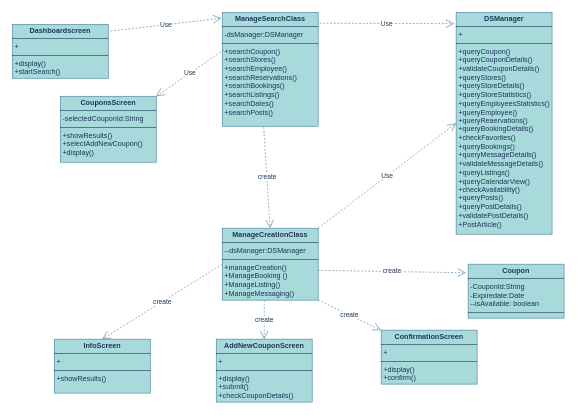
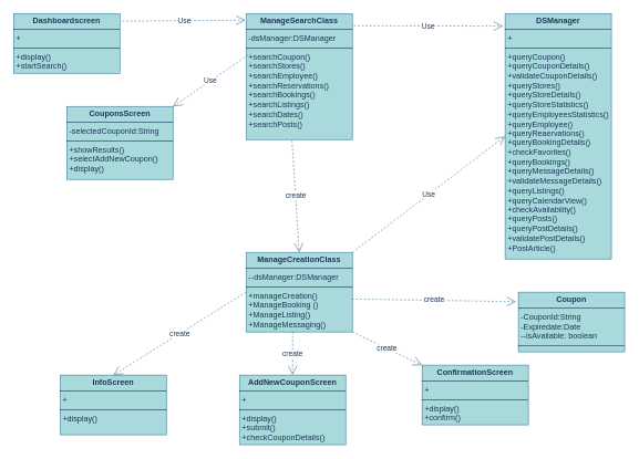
  <mxCell id="0" />
  <mxCell id="1" parent="0" />
- <mxCell id="2" value="&lt;p style=&quot;margin:0px;margin-top:4px;text-align:center;&quot;&gt;&lt;b&gt;Dashboardscreen&lt;/b&gt;&lt;/p&gt;&lt;hr size=&quot;1&quot; style=&quot;border-style:solid;&quot;&gt;&lt;p style=&quot;margin:0px;margin-left:4px;&quot;&gt;+&lt;/p&gt;&lt;hr size=&quot;1&quot; style=&quot;border-style:solid;&quot;&gt;&lt;p style=&quot;margin:0px;margin-left:4px;&quot;&gt;+&lt;span style=&quot;background-color: transparent;&quot;&gt;display()&lt;/span&gt;&lt;/p&gt;&lt;p style=&quot;margin:0px;margin-left:4px;&quot;&gt;+startSearch()&lt;/p&gt;" style="verticalAlign=top;align=left;overflow=fill;html=1;whiteSpace=wrap;strokeColor=#457B9D;fontColor=#1D3557;fillColor=#A8DADC;" parent="1" vertex="1"><mxGeometry x="20" y="40" width="160" height="90" as="geometry" /></mxCell>
+ <mxCell id="2" value="&lt;p style=&quot;margin:0px;margin-top:4px;text-align:center;&quot;&gt;&lt;b&gt;Dashboardscreen&lt;/b&gt;&lt;/p&gt;&lt;hr size=&quot;1&quot; style=&quot;border-style:solid;&quot;&gt;&lt;p style=&quot;margin:0px;margin-left:4px;&quot;&gt;+&lt;/p&gt;&lt;hr size=&quot;1&quot; style=&quot;border-style:solid;&quot;&gt;&lt;p style=&quot;margin:0px;margin-left:4px;&quot;&gt;+&lt;span style=&quot;background-color: transparent;&quot;&gt;display()&lt;/span&gt;&lt;/p&gt;&lt;p style=&quot;margin:0px;margin-left:4px;&quot;&gt;+startSearch()&lt;/p&gt;" style="verticalAlign=top;align=left;overflow=fill;html=1;whiteSpace=wrap;strokeColor=#457B9D;fontColor=#1D3557;fillColor=#A8DADC;" parent="1" vertex="1"><mxGeometry x="20" y="20" width="160" height="90" as="geometry" /></mxCell>
  <mxCell id="3" value="&lt;p style=&quot;margin:0px;margin-top:4px;text-align:center;&quot;&gt;&lt;b&gt;ManageSearchClass&lt;/b&gt;&lt;/p&gt;&lt;hr size=&quot;1&quot; style=&quot;border-style:solid;&quot;&gt;&lt;p style=&quot;margin:0px;margin-left:4px;&quot;&gt;-dsManager:DSManager&lt;/p&gt;&lt;hr size=&quot;1&quot; style=&quot;border-style:solid;&quot;&gt;&lt;p style=&quot;margin:0px;margin-left:4px;&quot;&gt;+&lt;span style=&quot;background-color: transparent;&quot;&gt;searchCoupon()&lt;/span&gt;&lt;/p&gt;&lt;p style=&quot;margin:0px;margin-left:4px;&quot;&gt;+searchStores()&lt;/p&gt;&lt;p style=&quot;margin:0px;margin-left:4px;&quot;&gt;+searchEmployee()&lt;/p&gt;&lt;p style=&quot;margin:0px;margin-left:4px;&quot;&gt;+searchReservations()&lt;/p&gt;&lt;p style=&quot;margin:0px;margin-left:4px;&quot;&gt;+searchBookings()&lt;/p&gt;&lt;p style=&quot;margin:0px;margin-left:4px;&quot;&gt;+searchListings()&lt;/p&gt;&lt;p style=&quot;margin:0px;margin-left:4px;&quot;&gt;+searchDates()&lt;/p&gt;&lt;p style=&quot;margin:0px;margin-left:4px;&quot;&gt;+searchPosts()&lt;/p&gt;" style="verticalAlign=top;align=left;overflow=fill;html=1;whiteSpace=wrap;strokeColor=#457B9D;fontColor=#1D3557;fillColor=#A8DADC;" parent="1" vertex="1"><mxGeometry x="370" y="20" width="160" height="190" as="geometry" /></mxCell>
  <mxCell id="4" value="&lt;p style=&quot;margin:0px;margin-top:4px;text-align:center;&quot;&gt;&lt;b&gt;CouponsScreen&lt;/b&gt;&lt;/p&gt;&lt;hr size=&quot;1&quot; style=&quot;border-style:solid;&quot;&gt;&lt;p style=&quot;margin:0px;margin-left:4px;&quot;&gt;-selectedCouponId:String&lt;/p&gt;&lt;hr size=&quot;1&quot; style=&quot;border-style:solid;&quot;&gt;&lt;p style=&quot;margin:0px;margin-left:4px;&quot;&gt;+&lt;span style=&quot;background-color: transparent;&quot;&gt;showResults()&lt;/span&gt;&lt;/p&gt;&lt;p style=&quot;margin:0px;margin-left:4px;&quot;&gt;+selectAddNewCoupon()&lt;/p&gt;&lt;p style=&quot;margin:0px;margin-left:4px;&quot;&gt;+display()&lt;/p&gt;" style="verticalAlign=top;align=left;overflow=fill;html=1;whiteSpace=wrap;strokeColor=#457B9D;fontColor=#1D3557;fillColor=#A8DADC;" parent="1" vertex="1"><mxGeometry x="100" y="160" width="160" height="110" as="geometry" /></mxCell>
  <mxCell id="5" value="&lt;p style=&quot;margin:0px;margin-top:4px;text-align:center;&quot;&gt;&lt;b&gt;AddNewCouponScreen&lt;/b&gt;&lt;/p&gt;&lt;hr size=&quot;1&quot; style=&quot;border-style:solid;&quot;&gt;&lt;p style=&quot;margin:0px;margin-left:4px;&quot;&gt;+&amp;nbsp;&lt;/p&gt;&lt;hr size=&quot;1&quot; style=&quot;border-style:solid;&quot;&gt;&lt;p style=&quot;margin:0px;margin-left:4px;&quot;&gt;+&lt;span style=&quot;background-color: transparent;&quot;&gt;display()&lt;/span&gt;&lt;/p&gt;&lt;p style=&quot;margin:0px;margin-left:4px;&quot;&gt;+submit()&lt;/p&gt;&lt;p style=&quot;margin:0px;margin-left:4px;&quot;&gt;+checkCouponDetails()&lt;/p&gt;" style="verticalAlign=top;align=left;overflow=fill;html=1;whiteSpace=wrap;strokeColor=#457B9D;fontColor=#1D3557;fillColor=#A8DADC;" parent="1" vertex="1"><mxGeometry x="360" y="565" width="160" height="105" as="geometry" /></mxCell>
  <mxCell id="6" value="&lt;p style=&quot;margin:0px;margin-top:4px;text-align:center;&quot;&gt;&lt;b&gt;ConfirmationScreen&lt;/b&gt;&lt;/p&gt;&lt;hr size=&quot;1&quot; style=&quot;border-style:solid;&quot;&gt;&lt;p style=&quot;margin:0px;margin-left:4px;&quot;&gt;+&lt;/p&gt;&lt;hr size=&quot;1&quot; style=&quot;border-style:solid;&quot;&gt;&lt;p style=&quot;margin:0px;margin-left:4px;&quot;&gt;+&lt;span style=&quot;background-color: transparent;&quot;&gt;display()&lt;/span&gt;&lt;/p&gt;&lt;p style=&quot;margin:0px;margin-left:4px;&quot;&gt;+confirm()&lt;/p&gt;&lt;div&gt;&lt;br&gt;&lt;/div&gt;" style="verticalAlign=top;align=left;overflow=fill;html=1;whiteSpace=wrap;strokeColor=#457B9D;fontColor=#1D3557;fillColor=#A8DADC;" parent="1" vertex="1"><mxGeometry x="635" y="550" width="160" height="90" as="geometry" /></mxCell>
- <mxCell id="7" value="&lt;p style=&quot;margin:0px;margin-top:4px;text-align:center;&quot;&gt;&lt;b&gt;InfoScreen&lt;/b&gt;&lt;/p&gt;&lt;hr size=&quot;1&quot; style=&quot;border-style:solid;&quot;&gt;&lt;p style=&quot;margin:0px;margin-left:4px;&quot;&gt;+&lt;/p&gt;&lt;hr size=&quot;1&quot; style=&quot;border-style:solid;&quot;&gt;&lt;p style=&quot;margin:0px;margin-left:4px;&quot;&gt;+showResults()&lt;/p&gt;" style="verticalAlign=top;align=left;overflow=fill;html=1;whiteSpace=wrap;strokeColor=#457B9D;fontColor=#1D3557;fillColor=#A8DADC;" parent="1" vertex="1"><mxGeometry x="90" y="565" width="160" height="90" as="geometry" /></mxCell>
+ <mxCell id="7" value="&lt;p style=&quot;margin:0px;margin-top:4px;text-align:center;&quot;&gt;&lt;b&gt;InfoScreen&lt;/b&gt;&lt;/p&gt;&lt;hr size=&quot;1&quot; style=&quot;border-style:solid;&quot;&gt;&lt;p style=&quot;margin:0px;margin-left:4px;&quot;&gt;+&lt;/p&gt;&lt;hr size=&quot;1&quot; style=&quot;border-style:solid;&quot;&gt;&lt;p style=&quot;margin:0px;margin-left:4px;&quot;&gt;+display()&lt;/p&gt;" style="verticalAlign=top;align=left;overflow=fill;html=1;whiteSpace=wrap;strokeColor=#457B9D;fontColor=#1D3557;fillColor=#A8DADC;" parent="1" vertex="1"><mxGeometry x="90" y="565" width="160" height="90" as="geometry" /></mxCell>
  <mxCell id="8" value="&lt;p style=&quot;margin:0px;margin-top:4px;text-align:center;&quot;&gt;&lt;b&gt;ManageCreationClass&lt;/b&gt;&lt;/p&gt;&lt;hr size=&quot;1&quot; style=&quot;border-style:solid;&quot;&gt;&lt;p style=&quot;margin:0px;margin-left:4px;&quot;&gt;-&lt;span style=&quot;background-color: transparent; color: light-dark(rgb(29, 53, 87), rgb(176, 196, 226));&quot;&gt;-dsManager:DSManager&lt;/span&gt;&lt;/p&gt;&lt;hr size=&quot;1&quot; style=&quot;border-style:solid;&quot;&gt;&lt;p style=&quot;margin:0px;margin-left:4px;&quot;&gt;+manageCreation()&lt;/p&gt;&lt;p style=&quot;margin: 0px 0px 0px 4px;&quot;&gt;+ManageBooking ()&lt;/p&gt;&lt;p style=&quot;margin: 0px 0px 0px 4px;&quot;&gt;+ManageListing()&lt;/p&gt;&lt;p style=&quot;margin: 0px 0px 0px 4px;&quot;&gt;+ManageMessaging()&lt;/p&gt;" style="verticalAlign=top;align=left;overflow=fill;html=1;whiteSpace=wrap;strokeColor=#457B9D;fontColor=#1D3557;fillColor=#A8DADC;" parent="1" vertex="1"><mxGeometry x="370" y="380" width="160" height="120" as="geometry" /></mxCell>
  <mxCell id="9" value="&lt;p style=&quot;margin:0px;margin-top:4px;text-align:center;&quot;&gt;&lt;b&gt;DSManager&lt;/b&gt;&lt;/p&gt;&lt;hr size=&quot;1&quot; style=&quot;border-style:solid;&quot;&gt;&lt;p style=&quot;margin:0px;margin-left:4px;&quot;&gt;+&lt;/p&gt;&lt;hr size=&quot;1&quot; style=&quot;border-style:solid;&quot;&gt;&lt;p style=&quot;margin:0px;margin-left:4px;&quot;&gt;+&lt;span style=&quot;background-color: transparent;&quot;&gt;queryCoupon()&lt;/span&gt;&lt;/p&gt;&lt;p style=&quot;margin:0px;margin-left:4px;&quot;&gt;+queryCouponDetails()&lt;/p&gt;&lt;p style=&quot;margin:0px;margin-left:4px;&quot;&gt;+validateCouponDetails()&lt;/p&gt;&lt;p style=&quot;margin:0px;margin-left:4px;&quot;&gt;+queryStores()&lt;/p&gt;&lt;p style=&quot;margin:0px;margin-left:4px;&quot;&gt;+queryStoreDetails()&lt;/p&gt;&lt;p style=&quot;margin:0px;margin-left:4px;&quot;&gt;+queryStoreStatistics()&lt;/p&gt;&lt;p style=&quot;margin:0px;margin-left:4px;&quot;&gt;+queryEmployeesStatistics()&lt;/p&gt;&lt;p style=&quot;margin:0px;margin-left:4px;&quot;&gt;+queryEmployee()&lt;/p&gt;&lt;p style=&quot;margin:0px;margin-left:4px;&quot;&gt;+queryReaervations()&lt;/p&gt;&lt;p style=&quot;margin:0px;margin-left:4px;&quot;&gt;+queryBookingDetails()&lt;/p&gt;&lt;p style=&quot;margin:0px;margin-left:4px;&quot;&gt;+checkFavorites()&lt;/p&gt;&lt;p style=&quot;margin:0px;margin-left:4px;&quot;&gt;+queryBookings()&lt;/p&gt;&lt;p style=&quot;margin:0px;margin-left:4px;&quot;&gt;+queryMessageDetails()&lt;/p&gt;&lt;p style=&quot;margin:0px;margin-left:4px;&quot;&gt;+validateMessageDetails()&lt;/p&gt;&lt;p style=&quot;margin:0px;margin-left:4px;&quot;&gt;+queryListings()&lt;/p&gt;&lt;p style=&quot;margin:0px;margin-left:4px;&quot;&gt;+queryCalendarView()&lt;/p&gt;&lt;p style=&quot;margin:0px;margin-left:4px;&quot;&gt;+checkAvailability()&lt;/p&gt;&lt;p style=&quot;margin:0px;margin-left:4px;&quot;&gt;+queryPosts()&lt;/p&gt;&lt;p style=&quot;margin:0px;margin-left:4px;&quot;&gt;+queryPostDetails()&lt;/p&gt;&lt;p style=&quot;margin:0px;margin-left:4px;&quot;&gt;+validatePostDetails()&lt;/p&gt;&lt;p style=&quot;margin:0px;margin-left:4px;&quot;&gt;+PostArticle()&lt;/p&gt;" style="verticalAlign=top;align=left;overflow=fill;html=1;whiteSpace=wrap;strokeColor=#457B9D;fontColor=#1D3557;fillColor=#A8DADC;" parent="1" vertex="1"><mxGeometry x="760" y="20" width="160" height="370" as="geometry" /></mxCell>
  <mxCell id="10" value="&lt;p style=&quot;margin:0px;margin-top:4px;text-align:center;&quot;&gt;&lt;b&gt;Coupon&lt;/b&gt;&lt;/p&gt;&lt;hr size=&quot;1&quot; style=&quot;border-style:solid;&quot;&gt;&lt;p style=&quot;margin:0px;margin-left:4px;&quot;&gt;-CouponId:String&lt;/p&gt;&lt;p style=&quot;margin:0px;margin-left:4px;&quot;&gt;-Expiredate:Date&lt;/p&gt;&lt;p style=&quot;margin:0px;margin-left:4px;&quot;&gt;--isAvailable: boolean&lt;/p&gt;&lt;hr size=&quot;1&quot; style=&quot;border-style:solid;&quot;&gt;&lt;p style=&quot;margin:0px;margin-left:4px;&quot;&gt;+&lt;/p&gt;" style="verticalAlign=top;align=left;overflow=fill;html=1;whiteSpace=wrap;strokeColor=#457B9D;fontColor=#1D3557;fillColor=#A8DADC;" parent="1" vertex="1"><mxGeometry x="780" y="440" width="160" height="90" as="geometry" /></mxCell>
  <mxCell id="11" value="Use" style="endArrow=open;endSize=12;dashed=1;html=1;rounded=0;strokeColor=#457B9D;fontColor=#1D3557;fillColor=#A8DADC;exitX=1.023;exitY=0.126;exitDx=0;exitDy=0;exitPerimeter=0;entryX=-0.008;entryY=0.052;entryDx=0;entryDy=0;entryPerimeter=0;" parent="1" source="2" target="3" edge="1"><mxGeometry width="160" relative="1" as="geometry"><mxPoint x="190" y="30" as="sourcePoint" /><mxPoint x="350" y="30" as="targetPoint" /></mxGeometry></mxCell>
  <mxCell id="12" value="Use" style="endArrow=open;endSize=12;dashed=1;html=1;rounded=0;strokeColor=#457B9D;fontColor=#1D3557;fillColor=#A8DADC;exitX=1.014;exitY=0.096;exitDx=0;exitDy=0;exitPerimeter=0;entryX=-0.019;entryY=0.051;entryDx=0;entryDy=0;entryPerimeter=0;" parent="1" source="3" target="9" edge="1"><mxGeometry width="160" relative="1" as="geometry"><mxPoint x="550" y="40" as="sourcePoint" /><mxPoint x="710" y="40" as="targetPoint" /></mxGeometry></mxCell>
  <mxCell id="13" value="Use" style="endArrow=open;endSize=12;dashed=1;html=1;rounded=0;strokeColor=#457B9D;fontColor=#1D3557;fillColor=#A8DADC;exitX=0.014;exitY=0.331;exitDx=0;exitDy=0;exitPerimeter=0;entryX=1;entryY=0;entryDx=0;entryDy=0;" parent="1" source="3" target="4" edge="1"><mxGeometry width="160" relative="1" as="geometry"><mxPoint x="200" y="120" as="sourcePoint" /><mxPoint x="360" y="120" as="targetPoint" /></mxGeometry></mxCell>
  <mxCell id="14" value="create" style="endArrow=open;endSize=12;dashed=1;html=1;rounded=0;strokeColor=#457B9D;fontColor=#1D3557;fillColor=#A8DADC;exitX=0.432;exitY=1.008;exitDx=0;exitDy=0;exitPerimeter=0;entryX=0.5;entryY=0;entryDx=0;entryDy=0;" parent="1" source="3" target="8" edge="1"><mxGeometry width="160" relative="1" as="geometry"><mxPoint x="390" y="290" as="sourcePoint" /><mxPoint x="550" y="290" as="targetPoint" /></mxGeometry></mxCell>
  <mxCell id="15" value="create" style="endArrow=open;endSize=12;dashed=1;html=1;rounded=0;strokeColor=#457B9D;fontColor=#1D3557;fillColor=#A8DADC;exitX=0;exitY=0.5;exitDx=0;exitDy=0;entryX=0.5;entryY=0;entryDx=0;entryDy=0;" parent="1" source="8" target="7" edge="1"><mxGeometry width="160" relative="1" as="geometry"><mxPoint x="130" y="420" as="sourcePoint" /><mxPoint x="290" y="420" as="targetPoint" /></mxGeometry></mxCell>
  <mxCell id="16" value="create" style="endArrow=open;endSize=12;dashed=1;html=1;rounded=0;strokeColor=#457B9D;fontColor=#1D3557;fillColor=#A8DADC;exitX=0.438;exitY=1;exitDx=0;exitDy=0;exitPerimeter=0;entryX=0.5;entryY=0;entryDx=0;entryDy=0;" parent="1" source="8" target="5" edge="1"><mxGeometry width="160" relative="1" as="geometry"><mxPoint x="440" y="520" as="sourcePoint" /><mxPoint x="600" y="520" as="targetPoint" /></mxGeometry></mxCell>
  <mxCell id="17" value="create" style="endArrow=open;endSize=12;dashed=1;html=1;rounded=0;strokeColor=#457B9D;fontColor=#1D3557;fillColor=#A8DADC;exitX=1;exitY=1;exitDx=0;exitDy=0;entryX=0;entryY=0;entryDx=0;entryDy=0;" parent="1" source="8" target="6" edge="1"><mxGeometry width="160" relative="1" as="geometry"><mxPoint x="550" y="520" as="sourcePoint" /><mxPoint x="710" y="520" as="targetPoint" /></mxGeometry></mxCell>
  <mxCell id="18" value="create" style="endArrow=open;endSize=12;dashed=1;html=1;rounded=0;strokeColor=#457B9D;fontColor=#1D3557;fillColor=#A8DADC;exitX=0.997;exitY=0.586;exitDx=0;exitDy=0;exitPerimeter=0;entryX=-0.022;entryY=0.159;entryDx=0;entryDy=0;entryPerimeter=0;" parent="1" source="8" target="10" edge="1"><mxGeometry width="160" relative="1" as="geometry"><mxPoint x="580" y="450" as="sourcePoint" /><mxPoint x="740" y="450" as="targetPoint" /></mxGeometry></mxCell>
  <mxCell id="19" value="Use" style="endArrow=open;endSize=12;dashed=1;html=1;rounded=0;strokeColor=#457B9D;fontColor=#1D3557;fillColor=#A8DADC;exitX=1;exitY=0;exitDx=0;exitDy=0;entryX=0;entryY=0.5;entryDx=0;entryDy=0;" parent="1" source="8" target="9" edge="1"><mxGeometry width="160" relative="1" as="geometry"><mxPoint x="540" y="320" as="sourcePoint" /><mxPoint x="700" y="320" as="targetPoint" /></mxGeometry></mxCell>
